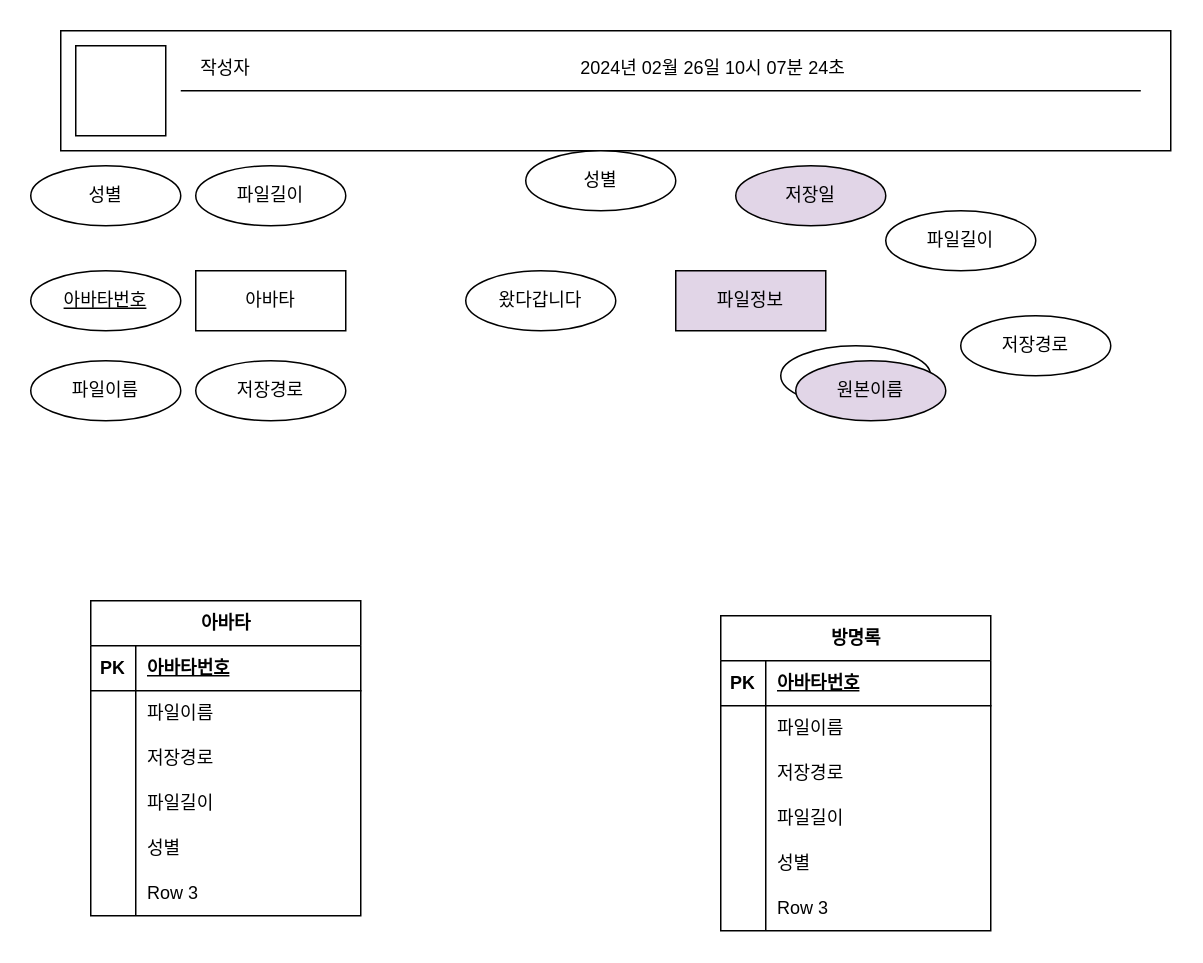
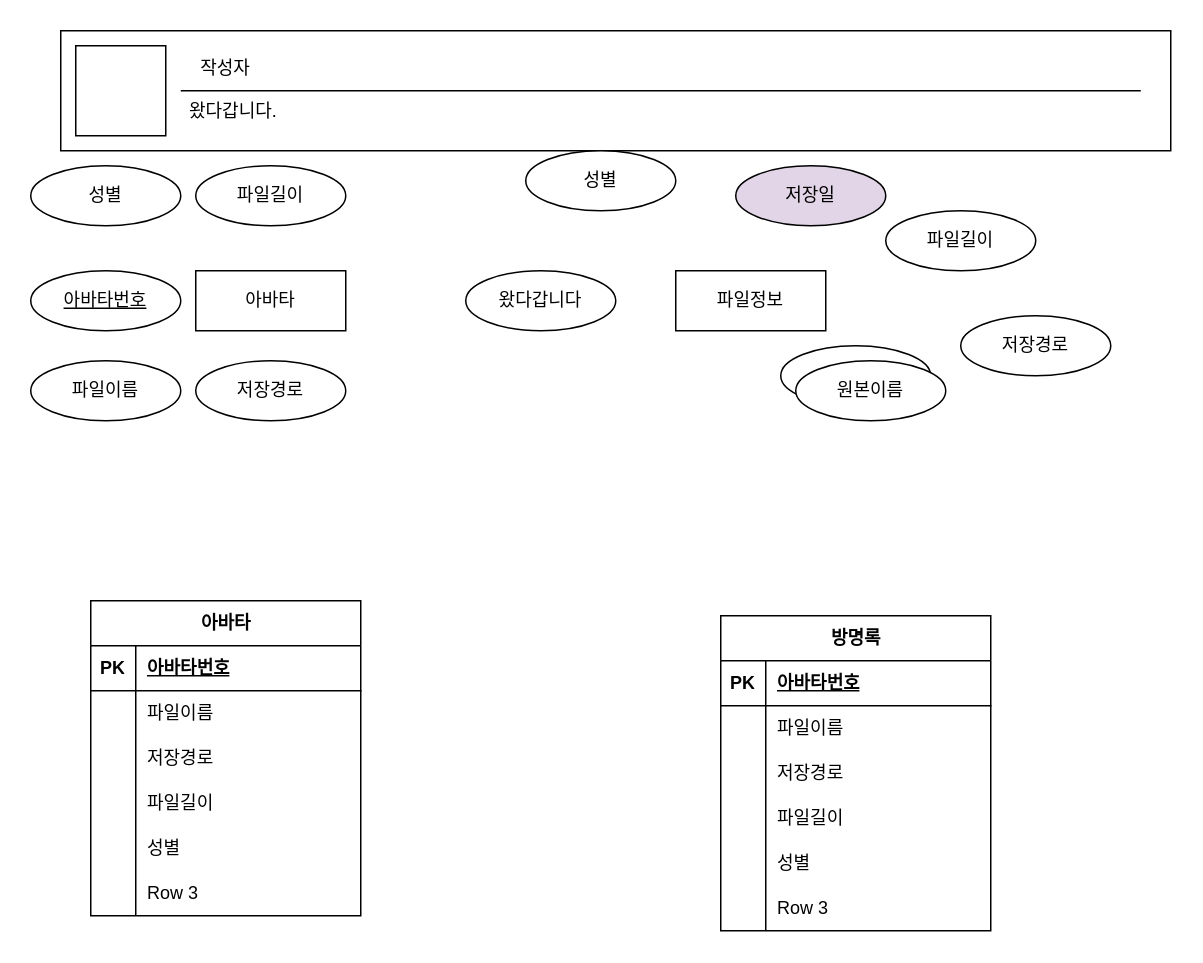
  <mxCell id="0" />
  <mxCell id="1" parent="0" />
  <mxCell id="2" value="" style="whiteSpace=wrap;html=1;align=center;" vertex="1" parent="1"><mxGeometry x="40" y="20" width="740" height="80" as="geometry" /></mxCell>
  <mxCell id="3" value="" style="rounded=0;whiteSpace=wrap;html=1;" vertex="1" parent="1"><mxGeometry x="50" y="30" width="60" height="60" as="geometry" /></mxCell>
  <mxCell id="4" value="작성자" style="text;html=1;align=center;verticalAlign=middle;whiteSpace=wrap;rounded=0;" vertex="1" parent="1"><mxGeometry x="120" y="30" width="60" height="30" as="geometry" /></mxCell>
- <mxCell id="5" value="2024년 02월 26일 10시 07분 24초" style="text;html=1;align=center;verticalAlign=middle;whiteSpace=wrap;rounded=0;" vertex="1" parent="1"><mxGeometry x="380" y="30" width="190" height="30" as="geometry" /></mxCell>
  <mxCell id="6" value="" style="endArrow=none;html=1;rounded=0;exitX=0;exitY=1;exitDx=0;exitDy=0;entryX=0.973;entryY=0.5;entryDx=0;entryDy=0;entryPerimeter=0;" edge="1" parent="1" source="4" target="2"><mxGeometry width="50" height="50" relative="1" as="geometry"><mxPoint x="440" y="370" as="sourcePoint" /><mxPoint x="490" y="320" as="targetPoint" /></mxGeometry></mxCell>
+ <mxCell id="7" value="왔다갑니다." style="text;strokeColor=none;fillColor=none;spacingLeft=4;spacingRight=4;overflow=hidden;rotatable=0;points=[[0,0.5],[1,0.5]];portConstraint=eastwest;fontSize=12;whiteSpace=wrap;html=1;" vertex="1" parent="1"><mxGeometry x="120" y="60" width="330" height="30" as="geometry" /></mxCell>
  <mxCell id="8" value="아바타" style="whiteSpace=wrap;html=1;align=center;" vertex="1" parent="1"><mxGeometry x="130" y="180" width="100" height="40" as="geometry" /></mxCell>
  <mxCell id="9" value="성별" style="ellipse;whiteSpace=wrap;html=1;align=center;" vertex="1" parent="1"><mxGeometry x="20" y="110" width="100" height="40" as="geometry" /></mxCell>
  <mxCell id="10" value="파일길이" style="ellipse;whiteSpace=wrap;html=1;align=center;" vertex="1" parent="1"><mxGeometry x="130" y="110" width="100" height="40" as="geometry" /></mxCell>
  <mxCell id="11" value="저장경로" style="ellipse;whiteSpace=wrap;html=1;align=center;" vertex="1" parent="1"><mxGeometry x="130" y="240" width="100" height="40" as="geometry" /></mxCell>
  <mxCell id="12" value="파일이름" style="ellipse;whiteSpace=wrap;html=1;align=center;" vertex="1" parent="1"><mxGeometry x="20" y="240" width="100" height="40" as="geometry" /></mxCell>
- <mxCell id="13" value="파일정보" style="whiteSpace=wrap;html=1;align=center;fillColor=#e1d5e7;" vertex="1" parent="1"><mxGeometry x="450" y="180" width="100" height="40" as="geometry" /></mxCell>
+ <mxCell id="13" value="파일정보" style="whiteSpace=wrap;html=1;align=center;" vertex="1" parent="1"><mxGeometry x="450" y="180" width="100" height="40" as="geometry" /></mxCell>
  <mxCell id="14" value="성별" style="ellipse;whiteSpace=wrap;html=1;align=center;" vertex="1" parent="1"><mxGeometry x="350" y="100" width="100" height="40" as="geometry" /></mxCell>
  <mxCell id="15" value="파일길이" style="ellipse;whiteSpace=wrap;html=1;align=center;" vertex="1" parent="1"><mxGeometry x="590" y="140" width="100" height="40" as="geometry" /></mxCell>
  <mxCell id="16" value="저장경로" style="ellipse;whiteSpace=wrap;html=1;align=center;" vertex="1" parent="1"><mxGeometry x="640" y="210" width="100" height="40" as="geometry" /></mxCell>
  <mxCell id="17" value="파일이름" style="ellipse;whiteSpace=wrap;html=1;align=center;" vertex="1" parent="1"><mxGeometry x="520" y="230" width="100" height="40" as="geometry" /></mxCell>
  <mxCell id="18" value="왔다갑니다" style="ellipse;whiteSpace=wrap;html=1;align=center;" vertex="1" parent="1"><mxGeometry x="310" y="180" width="100" height="40" as="geometry" /></mxCell>
  <mxCell id="19" value="아바타번호" style="ellipse;whiteSpace=wrap;html=1;align=center;fontStyle=4;" vertex="1" parent="1"><mxGeometry x="20" y="180" width="100" height="40" as="geometry" /></mxCell>
  <mxCell id="20" value="저장일" style="ellipse;whiteSpace=wrap;html=1;align=center;fillColor=#e1d5e7;" vertex="1" parent="1"><mxGeometry x="490" y="110" width="100" height="40" as="geometry" /></mxCell>
- <mxCell id="21" value="원본이름" style="ellipse;whiteSpace=wrap;html=1;align=center;fillColor=#e1d5e7;" vertex="1" parent="1"><mxGeometry x="530" y="240" width="100" height="40" as="geometry" /></mxCell>
+ <mxCell id="21" value="원본이름" style="ellipse;whiteSpace=wrap;html=1;align=center;" vertex="1" parent="1"><mxGeometry x="530" y="240" width="100" height="40" as="geometry" /></mxCell>
  <mxCell id="22" value="아바타" style="shape=table;startSize=30;container=1;collapsible=1;childLayout=tableLayout;fixedRows=1;rowLines=0;fontStyle=1;align=center;resizeLast=1;html=1;" vertex="1" parent="1"><mxGeometry x="60" y="400" width="180" height="210" as="geometry" /></mxCell>
  <mxCell id="23" value="" style="shape=tableRow;horizontal=0;startSize=0;swimlaneHead=0;swimlaneBody=0;fillColor=none;collapsible=0;dropTarget=0;points=[[0,0.5],[1,0.5]];portConstraint=eastwest;top=0;left=0;right=0;bottom=1;" vertex="1" parent="22"><mxGeometry y="30" width="180" height="30" as="geometry" /></mxCell>
  <mxCell id="24" value="PK" style="shape=partialRectangle;connectable=0;fillColor=none;top=0;left=0;bottom=0;right=0;fontStyle=1;overflow=hidden;whiteSpace=wrap;html=1;" vertex="1" parent="23"><mxGeometry width="30" height="30" as="geometry"><mxRectangle width="30" height="30" as="alternateBounds" /></mxGeometry></mxCell>
  <mxCell id="25" value="아바타번호" style="shape=partialRectangle;connectable=0;fillColor=none;top=0;left=0;bottom=0;right=0;align=left;spacingLeft=6;fontStyle=5;overflow=hidden;whiteSpace=wrap;html=1;" vertex="1" parent="23"><mxGeometry x="30" width="150" height="30" as="geometry"><mxRectangle width="150" height="30" as="alternateBounds" /></mxGeometry></mxCell>
  <mxCell id="26" value="" style="shape=tableRow;horizontal=0;startSize=0;swimlaneHead=0;swimlaneBody=0;fillColor=none;collapsible=0;dropTarget=0;points=[[0,0.5],[1,0.5]];portConstraint=eastwest;top=0;left=0;right=0;bottom=0;" vertex="1" parent="22"><mxGeometry y="60" width="180" height="30" as="geometry" /></mxCell>
  <mxCell id="27" value="" style="shape=partialRectangle;connectable=0;fillColor=none;top=0;left=0;bottom=0;right=0;editable=1;overflow=hidden;whiteSpace=wrap;html=1;" vertex="1" parent="26"><mxGeometry width="30" height="30" as="geometry"><mxRectangle width="30" height="30" as="alternateBounds" /></mxGeometry></mxCell>
  <mxCell id="28" value="파일이름" style="shape=partialRectangle;connectable=0;fillColor=none;top=0;left=0;bottom=0;right=0;align=left;spacingLeft=6;overflow=hidden;whiteSpace=wrap;html=1;" vertex="1" parent="26"><mxGeometry x="30" width="150" height="30" as="geometry"><mxRectangle width="150" height="30" as="alternateBounds" /></mxGeometry></mxCell>
  <mxCell id="29" value="" style="shape=tableRow;horizontal=0;startSize=0;swimlaneHead=0;swimlaneBody=0;fillColor=none;collapsible=0;dropTarget=0;points=[[0,0.5],[1,0.5]];portConstraint=eastwest;top=0;left=0;right=0;bottom=0;" vertex="1" parent="22"><mxGeometry y="90" width="180" height="30" as="geometry" /></mxCell>
  <mxCell id="30" value="" style="shape=partialRectangle;connectable=0;fillColor=none;top=0;left=0;bottom=0;right=0;editable=1;overflow=hidden;whiteSpace=wrap;html=1;" vertex="1" parent="29"><mxGeometry width="30" height="30" as="geometry"><mxRectangle width="30" height="30" as="alternateBounds" /></mxGeometry></mxCell>
  <mxCell id="31" value="저장경로" style="shape=partialRectangle;connectable=0;fillColor=none;top=0;left=0;bottom=0;right=0;align=left;spacingLeft=6;overflow=hidden;whiteSpace=wrap;html=1;" vertex="1" parent="29"><mxGeometry x="30" width="150" height="30" as="geometry"><mxRectangle width="150" height="30" as="alternateBounds" /></mxGeometry></mxCell>
  <mxCell id="32" value="" style="shape=tableRow;horizontal=0;startSize=0;swimlaneHead=0;swimlaneBody=0;fillColor=none;collapsible=0;dropTarget=0;points=[[0,0.5],[1,0.5]];portConstraint=eastwest;top=0;left=0;right=0;bottom=0;" vertex="1" parent="22"><mxGeometry y="120" width="180" height="30" as="geometry" /></mxCell>
  <mxCell id="33" value="" style="shape=partialRectangle;connectable=0;fillColor=none;top=0;left=0;bottom=0;right=0;editable=1;overflow=hidden;whiteSpace=wrap;html=1;" vertex="1" parent="32"><mxGeometry width="30" height="30" as="geometry"><mxRectangle width="30" height="30" as="alternateBounds" /></mxGeometry></mxCell>
  <mxCell id="34" value="파일길이" style="shape=partialRectangle;connectable=0;fillColor=none;top=0;left=0;bottom=0;right=0;align=left;spacingLeft=6;overflow=hidden;whiteSpace=wrap;html=1;" vertex="1" parent="32"><mxGeometry x="30" width="150" height="30" as="geometry"><mxRectangle width="150" height="30" as="alternateBounds" /></mxGeometry></mxCell>
  <mxCell id="35" value="" style="shape=tableRow;horizontal=0;startSize=0;swimlaneHead=0;swimlaneBody=0;fillColor=none;collapsible=0;dropTarget=0;points=[[0,0.5],[1,0.5]];portConstraint=eastwest;top=0;left=0;right=0;bottom=0;" vertex="1" parent="22"><mxGeometry y="150" width="180" height="30" as="geometry" /></mxCell>
  <mxCell id="36" value="" style="shape=partialRectangle;connectable=0;fillColor=none;top=0;left=0;bottom=0;right=0;editable=1;overflow=hidden;whiteSpace=wrap;html=1;" vertex="1" parent="35"><mxGeometry width="30" height="30" as="geometry"><mxRectangle width="30" height="30" as="alternateBounds" /></mxGeometry></mxCell>
  <mxCell id="37" value="성별" style="shape=partialRectangle;connectable=0;fillColor=none;top=0;left=0;bottom=0;right=0;align=left;spacingLeft=6;overflow=hidden;whiteSpace=wrap;html=1;" vertex="1" parent="35"><mxGeometry x="30" width="150" height="30" as="geometry"><mxRectangle width="150" height="30" as="alternateBounds" /></mxGeometry></mxCell>
  <mxCell id="38" value="" style="shape=tableRow;horizontal=0;startSize=0;swimlaneHead=0;swimlaneBody=0;fillColor=none;collapsible=0;dropTarget=0;points=[[0,0.5],[1,0.5]];portConstraint=eastwest;top=0;left=0;right=0;bottom=0;" vertex="1" parent="22"><mxGeometry y="180" width="180" height="30" as="geometry" /></mxCell>
  <mxCell id="39" value="" style="shape=partialRectangle;connectable=0;fillColor=none;top=0;left=0;bottom=0;right=0;editable=1;overflow=hidden;whiteSpace=wrap;html=1;" vertex="1" parent="38"><mxGeometry width="30" height="30" as="geometry"><mxRectangle width="30" height="30" as="alternateBounds" /></mxGeometry></mxCell>
  <mxCell id="40" value="Row 3" style="shape=partialRectangle;connectable=0;fillColor=none;top=0;left=0;bottom=0;right=0;align=left;spacingLeft=6;overflow=hidden;whiteSpace=wrap;html=1;" vertex="1" parent="38"><mxGeometry x="30" width="150" height="30" as="geometry"><mxRectangle width="150" height="30" as="alternateBounds" /></mxGeometry></mxCell>
  <mxCell id="41" value="방명록" style="shape=table;startSize=30;container=1;collapsible=1;childLayout=tableLayout;fixedRows=1;rowLines=0;fontStyle=1;align=center;resizeLast=1;html=1;" vertex="1" parent="1"><mxGeometry x="480" y="410" width="180" height="210" as="geometry" /></mxCell>
  <mxCell id="42" value="" style="shape=tableRow;horizontal=0;startSize=0;swimlaneHead=0;swimlaneBody=0;fillColor=none;collapsible=0;dropTarget=0;points=[[0,0.5],[1,0.5]];portConstraint=eastwest;top=0;left=0;right=0;bottom=1;" vertex="1" parent="41"><mxGeometry y="30" width="180" height="30" as="geometry" /></mxCell>
  <mxCell id="43" value="PK" style="shape=partialRectangle;connectable=0;fillColor=none;top=0;left=0;bottom=0;right=0;fontStyle=1;overflow=hidden;whiteSpace=wrap;html=1;" vertex="1" parent="42"><mxGeometry width="30" height="30" as="geometry"><mxRectangle width="30" height="30" as="alternateBounds" /></mxGeometry></mxCell>
  <mxCell id="44" value="아바타번호" style="shape=partialRectangle;connectable=0;fillColor=none;top=0;left=0;bottom=0;right=0;align=left;spacingLeft=6;fontStyle=5;overflow=hidden;whiteSpace=wrap;html=1;" vertex="1" parent="42"><mxGeometry x="30" width="150" height="30" as="geometry"><mxRectangle width="150" height="30" as="alternateBounds" /></mxGeometry></mxCell>
  <mxCell id="45" value="" style="shape=tableRow;horizontal=0;startSize=0;swimlaneHead=0;swimlaneBody=0;fillColor=none;collapsible=0;dropTarget=0;points=[[0,0.5],[1,0.5]];portConstraint=eastwest;top=0;left=0;right=0;bottom=0;" vertex="1" parent="41"><mxGeometry y="60" width="180" height="30" as="geometry" /></mxCell>
  <mxCell id="46" value="" style="shape=partialRectangle;connectable=0;fillColor=none;top=0;left=0;bottom=0;right=0;editable=1;overflow=hidden;whiteSpace=wrap;html=1;" vertex="1" parent="45"><mxGeometry width="30" height="30" as="geometry"><mxRectangle width="30" height="30" as="alternateBounds" /></mxGeometry></mxCell>
  <mxCell id="47" value="파일이름" style="shape=partialRectangle;connectable=0;fillColor=none;top=0;left=0;bottom=0;right=0;align=left;spacingLeft=6;overflow=hidden;whiteSpace=wrap;html=1;" vertex="1" parent="45"><mxGeometry x="30" width="150" height="30" as="geometry"><mxRectangle width="150" height="30" as="alternateBounds" /></mxGeometry></mxCell>
  <mxCell id="48" value="" style="shape=tableRow;horizontal=0;startSize=0;swimlaneHead=0;swimlaneBody=0;fillColor=none;collapsible=0;dropTarget=0;points=[[0,0.5],[1,0.5]];portConstraint=eastwest;top=0;left=0;right=0;bottom=0;" vertex="1" parent="41"><mxGeometry y="90" width="180" height="30" as="geometry" /></mxCell>
  <mxCell id="49" value="" style="shape=partialRectangle;connectable=0;fillColor=none;top=0;left=0;bottom=0;right=0;editable=1;overflow=hidden;whiteSpace=wrap;html=1;" vertex="1" parent="48"><mxGeometry width="30" height="30" as="geometry"><mxRectangle width="30" height="30" as="alternateBounds" /></mxGeometry></mxCell>
  <mxCell id="50" value="저장경로" style="shape=partialRectangle;connectable=0;fillColor=none;top=0;left=0;bottom=0;right=0;align=left;spacingLeft=6;overflow=hidden;whiteSpace=wrap;html=1;" vertex="1" parent="48"><mxGeometry x="30" width="150" height="30" as="geometry"><mxRectangle width="150" height="30" as="alternateBounds" /></mxGeometry></mxCell>
  <mxCell id="51" value="" style="shape=tableRow;horizontal=0;startSize=0;swimlaneHead=0;swimlaneBody=0;fillColor=none;collapsible=0;dropTarget=0;points=[[0,0.5],[1,0.5]];portConstraint=eastwest;top=0;left=0;right=0;bottom=0;" vertex="1" parent="41"><mxGeometry y="120" width="180" height="30" as="geometry" /></mxCell>
  <mxCell id="52" value="" style="shape=partialRectangle;connectable=0;fillColor=none;top=0;left=0;bottom=0;right=0;editable=1;overflow=hidden;whiteSpace=wrap;html=1;" vertex="1" parent="51"><mxGeometry width="30" height="30" as="geometry"><mxRectangle width="30" height="30" as="alternateBounds" /></mxGeometry></mxCell>
  <mxCell id="53" value="파일길이" style="shape=partialRectangle;connectable=0;fillColor=none;top=0;left=0;bottom=0;right=0;align=left;spacingLeft=6;overflow=hidden;whiteSpace=wrap;html=1;" vertex="1" parent="51"><mxGeometry x="30" width="150" height="30" as="geometry"><mxRectangle width="150" height="30" as="alternateBounds" /></mxGeometry></mxCell>
  <mxCell id="54" value="" style="shape=tableRow;horizontal=0;startSize=0;swimlaneHead=0;swimlaneBody=0;fillColor=none;collapsible=0;dropTarget=0;points=[[0,0.5],[1,0.5]];portConstraint=eastwest;top=0;left=0;right=0;bottom=0;" vertex="1" parent="41"><mxGeometry y="150" width="180" height="30" as="geometry" /></mxCell>
  <mxCell id="55" value="" style="shape=partialRectangle;connectable=0;fillColor=none;top=0;left=0;bottom=0;right=0;editable=1;overflow=hidden;whiteSpace=wrap;html=1;" vertex="1" parent="54"><mxGeometry width="30" height="30" as="geometry"><mxRectangle width="30" height="30" as="alternateBounds" /></mxGeometry></mxCell>
  <mxCell id="56" value="성별" style="shape=partialRectangle;connectable=0;fillColor=none;top=0;left=0;bottom=0;right=0;align=left;spacingLeft=6;overflow=hidden;whiteSpace=wrap;html=1;" vertex="1" parent="54"><mxGeometry x="30" width="150" height="30" as="geometry"><mxRectangle width="150" height="30" as="alternateBounds" /></mxGeometry></mxCell>
  <mxCell id="57" value="" style="shape=tableRow;horizontal=0;startSize=0;swimlaneHead=0;swimlaneBody=0;fillColor=none;collapsible=0;dropTarget=0;points=[[0,0.5],[1,0.5]];portConstraint=eastwest;top=0;left=0;right=0;bottom=0;" vertex="1" parent="41"><mxGeometry y="180" width="180" height="30" as="geometry" /></mxCell>
  <mxCell id="58" value="" style="shape=partialRectangle;connectable=0;fillColor=none;top=0;left=0;bottom=0;right=0;editable=1;overflow=hidden;whiteSpace=wrap;html=1;" vertex="1" parent="57"><mxGeometry width="30" height="30" as="geometry"><mxRectangle width="30" height="30" as="alternateBounds" /></mxGeometry></mxCell>
  <mxCell id="59" value="Row 3" style="shape=partialRectangle;connectable=0;fillColor=none;top=0;left=0;bottom=0;right=0;align=left;spacingLeft=6;overflow=hidden;whiteSpace=wrap;html=1;" vertex="1" parent="57"><mxGeometry x="30" width="150" height="30" as="geometry"><mxRectangle width="150" height="30" as="alternateBounds" /></mxGeometry></mxCell>
